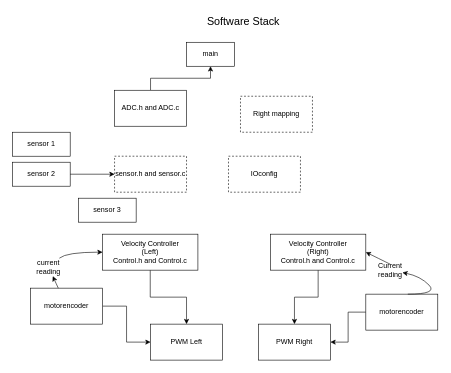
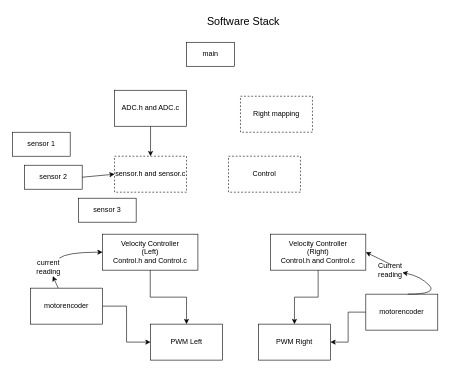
  <mxCell id="0" />
  <mxCell id="1" parent="0" />
  <mxCell id="2" value="sensor 1" style="rounded=0;whiteSpace=wrap;html=1;" vertex="1" parent="1"><mxGeometry x="20" y="220" width="96" height="40" as="geometry" /></mxCell>
- <mxCell id="3" value="sensor 2&lt;br&gt;" style="rounded=0;whiteSpace=wrap;html=1;" vertex="1" parent="1"><mxGeometry x="20" y="270" width="96" height="40" as="geometry" /></mxCell>
+ <mxCell id="3" value="sensor 2&lt;br&gt;" style="rounded=0;whiteSpace=wrap;html=1;" vertex="1" parent="1"><mxGeometry x="40" y="275" width="96" height="40" as="geometry" /></mxCell>
  <mxCell id="4" value="sensor 3" style="rounded=0;whiteSpace=wrap;html=1;" vertex="1" parent="1"><mxGeometry x="130" y="330" width="96" height="40" as="geometry" /></mxCell>
  <mxCell id="5" value="sensor.h and sensor.c" style="rounded=0;whiteSpace=wrap;html=1;dashed=1;" vertex="1" parent="1"><mxGeometry x="190" y="260" width="120" height="60" as="geometry" /></mxCell>
  <mxCell id="6" value="&lt;font style=&quot;font-size: 18px;&quot;&gt;Software Stack&lt;/font&gt;" style="text;html=1;strokeColor=none;fillColor=none;align=center;verticalAlign=middle;whiteSpace=wrap;rounded=0;" vertex="1" parent="1"><mxGeometry x="280" y="20" width="250" height="30" as="geometry" /></mxCell>
  <mxCell id="7" value="" style="endArrow=classic;html=1;rounded=0;exitX=1;exitY=0.5;exitDx=0;exitDy=0;entryX=0;entryY=0.5;entryDx=0;entryDy=0;" edge="1" parent="1" source="3" target="5"><mxGeometry width="50" height="50" relative="1" as="geometry"><mxPoint x="310" y="320" as="sourcePoint" /><mxPoint x="360" y="270" as="targetPoint" /></mxGeometry></mxCell>
  <mxCell id="8" value="" style="edgeStyle=orthogonalEdgeStyle;rounded=0;orthogonalLoop=1;jettySize=auto;html=1;" edge="1" parent="1" source="9" target="27"><mxGeometry relative="1" as="geometry" /></mxCell>
  <mxCell id="9" value="Velocity Controller&lt;br&gt;(Left)&lt;br&gt;Control.h and Control.c" style="rounded=0;whiteSpace=wrap;html=1;" vertex="1" parent="1"><mxGeometry x="170" y="390" width="159" height="60" as="geometry" /></mxCell>
  <mxCell id="10" value="" style="edgeStyle=orthogonalEdgeStyle;rounded=0;orthogonalLoop=1;jettySize=auto;html=1;" edge="1" parent="1" source="11" target="28"><mxGeometry relative="1" as="geometry" /></mxCell>
  <mxCell id="11" value="Velocity Controller&lt;br&gt;(Right)&lt;br&gt;Control.h and Control.c" style="rounded=0;whiteSpace=wrap;html=1;" vertex="1" parent="1"><mxGeometry x="450" y="390" width="159" height="60" as="geometry" /></mxCell>
  <mxCell id="12" value="" style="edgeStyle=orthogonalEdgeStyle;rounded=0;orthogonalLoop=1;jettySize=auto;html=1;" edge="1" parent="1" source="13" target="28"><mxGeometry relative="1" as="geometry" /></mxCell>
  <mxCell id="13" value="motorencoder" style="rounded=0;whiteSpace=wrap;html=1;" vertex="1" parent="1"><mxGeometry x="609" y="490" width="120" height="60" as="geometry" /></mxCell>
  <mxCell id="14" value="" style="curved=1;endArrow=classic;html=1;rounded=0;" edge="1" parent="1" source="18"><mxGeometry width="50" height="50" relative="1" as="geometry"><mxPoint x="110" y="470" as="sourcePoint" /><mxPoint x="170" y="420" as="targetPoint" /><Array as="points"><mxPoint x="110" y="420" /></Array></mxGeometry></mxCell>
  <mxCell id="15" value="" style="edgeStyle=orthogonalEdgeStyle;rounded=0;orthogonalLoop=1;jettySize=auto;html=1;" edge="1" parent="1" source="16" target="27"><mxGeometry relative="1" as="geometry" /></mxCell>
  <mxCell id="16" value="motorencoder" style="rounded=0;whiteSpace=wrap;html=1;" vertex="1" parent="1"><mxGeometry x="50" y="480" width="120" height="60" as="geometry" /></mxCell>
  <mxCell id="17" value="" style="curved=1;endArrow=classic;html=1;rounded=0;" edge="1" parent="1" source="16" target="18"><mxGeometry width="50" height="50" relative="1" as="geometry"><mxPoint x="110" y="480" as="sourcePoint" /><mxPoint x="170" y="420" as="targetPoint" /><Array as="points" /></mxGeometry></mxCell>
  <mxCell id="18" value="current reading" style="text;html=1;strokeColor=none;fillColor=none;align=center;verticalAlign=middle;whiteSpace=wrap;rounded=0;" vertex="1" parent="1"><mxGeometry x="50" y="430" width="60" height="30" as="geometry" /></mxCell>
  <mxCell id="19" value="Right mapping" style="rounded=0;whiteSpace=wrap;html=1;dashed=1;" vertex="1" parent="1"><mxGeometry x="400" y="160" width="120" height="60" as="geometry" /></mxCell>
  <mxCell id="20" value="main" style="rounded=0;whiteSpace=wrap;html=1;" vertex="1" parent="1"><mxGeometry x="310" y="70" width="80" height="40" as="geometry" /></mxCell>
  <mxCell id="21" value="" style="curved=1;endArrow=classic;html=1;rounded=0;entryX=1;entryY=0.5;entryDx=0;entryDy=0;" edge="1" parent="1" target="11"><mxGeometry width="50" height="50" relative="1" as="geometry"><mxPoint x="650" y="440.211" as="sourcePoint" /><mxPoint x="700" y="440" as="targetPoint" /><Array as="points" /></mxGeometry></mxCell>
  <mxCell id="22" value="" style="curved=1;endArrow=classic;html=1;rounded=0;" edge="1" parent="1" source="24"><mxGeometry width="50" height="50" relative="1" as="geometry"><mxPoint x="679" y="490" as="sourcePoint" /><mxPoint x="670" y="440" as="targetPoint" /><Array as="points" /></mxGeometry></mxCell>
  <mxCell id="23" value="" style="curved=1;endArrow=classic;html=1;rounded=0;" edge="1" parent="1" target="24"><mxGeometry width="50" height="50" relative="1" as="geometry"><mxPoint x="679" y="490" as="sourcePoint" /><mxPoint x="670" y="440" as="targetPoint" /><Array as="points"><mxPoint x="729" y="490" /><mxPoint x="700" y="460" /></Array></mxGeometry></mxCell>
  <mxCell id="24" value="Current reading" style="text;html=1;strokeColor=none;fillColor=none;align=center;verticalAlign=middle;whiteSpace=wrap;rounded=0;" vertex="1" parent="1"><mxGeometry x="630" y="440" width="40" height="20" as="geometry" /></mxCell>
- <mxCell id="25" value="" style="edgeStyle=orthogonalEdgeStyle;rounded=0;orthogonalLoop=1;jettySize=auto;html=1;" edge="1" parent="1" source="26" target="20"><mxGeometry relative="1" as="geometry" /></mxCell>
+ <mxCell id="25" value="" style="edgeStyle=orthogonalEdgeStyle;rounded=0;orthogonalLoop=1;jettySize=auto;html=1;" edge="1" parent="1" source="26" target="5"><mxGeometry relative="1" as="geometry" /></mxCell>
  <mxCell id="26" value="ADC.h and ADC.c" style="rounded=0;whiteSpace=wrap;html=1;" vertex="1" parent="1"><mxGeometry x="190" y="150" width="120" height="60" as="geometry" /></mxCell>
  <mxCell id="27" value="PWM Left" style="rounded=0;whiteSpace=wrap;html=1;" vertex="1" parent="1"><mxGeometry x="250" y="540" width="120" height="60" as="geometry" /></mxCell>
  <mxCell id="28" value="PWM Right" style="rounded=0;whiteSpace=wrap;html=1;" vertex="1" parent="1"><mxGeometry x="430" y="540" width="120" height="60" as="geometry" /></mxCell>
- <mxCell id="29" value="IOconfig" style="rounded=0;whiteSpace=wrap;html=1;align=center;dashed=1;" vertex="1" parent="1"><mxGeometry x="380" y="260" width="120" height="60" as="geometry" /></mxCell>
+ <mxCell id="29" value="Control" style="rounded=0;whiteSpace=wrap;html=1;align=center;dashed=1;" vertex="1" parent="1"><mxGeometry x="380" y="260" width="120" height="60" as="geometry" /></mxCell>
